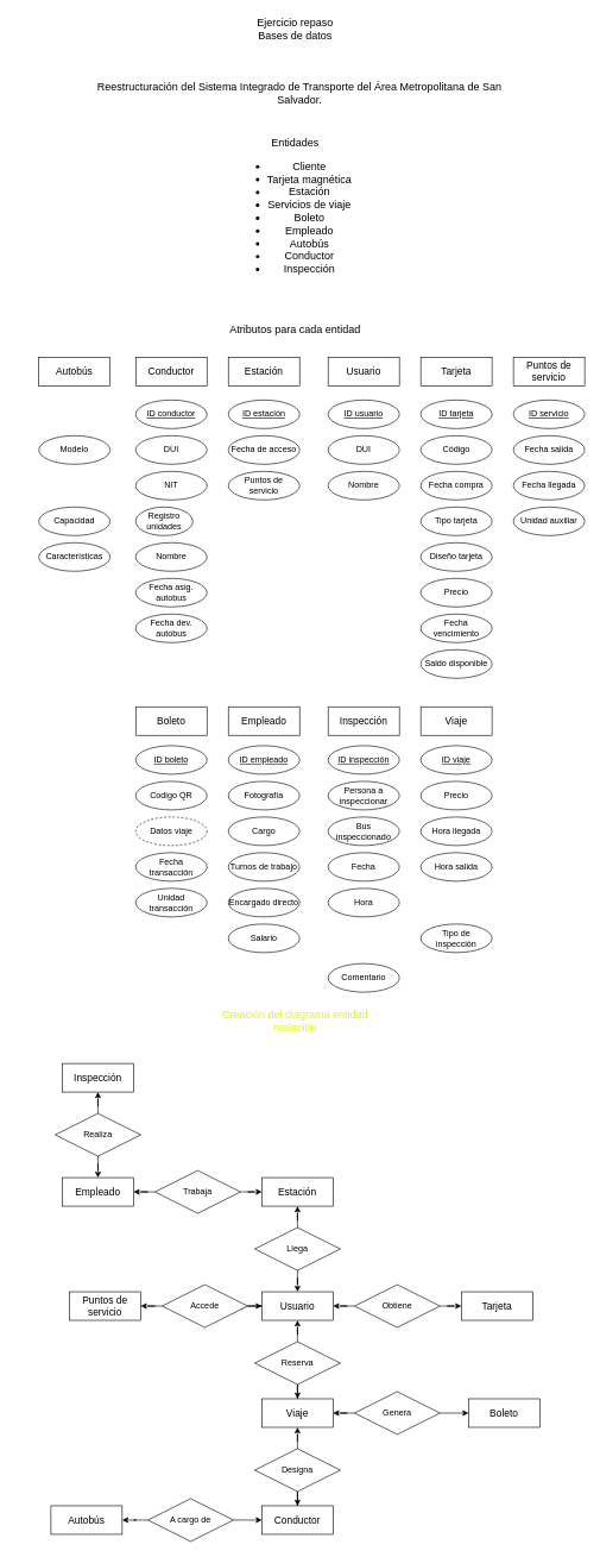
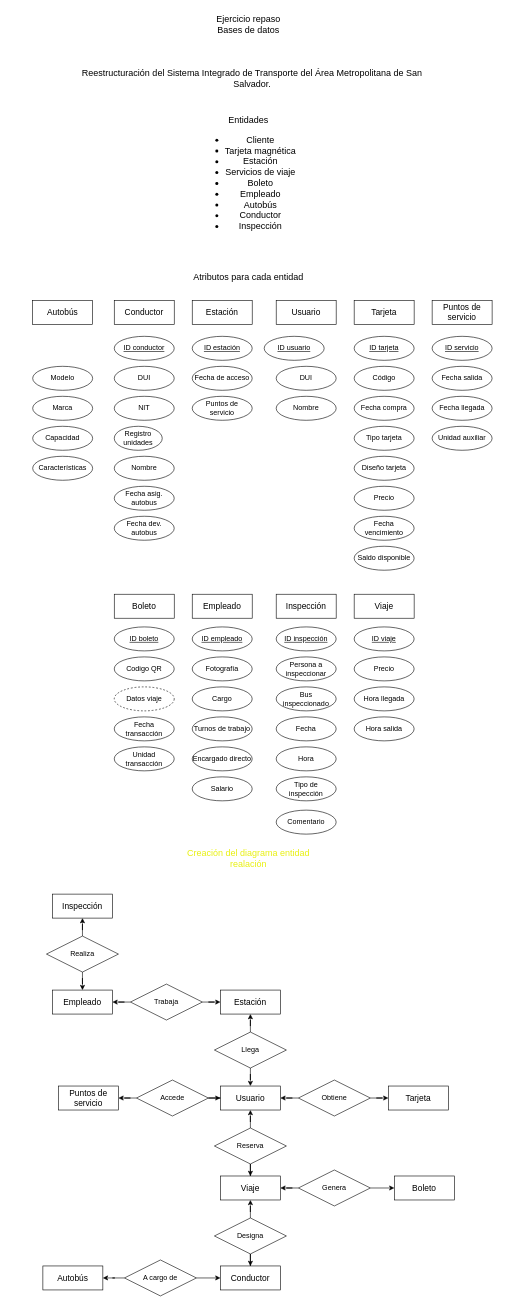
  <mxCell id="0" />
  <mxCell id="1" parent="0" />
  <mxCell id="2" value="Ejercicio repaso&lt;div style=&quot;font-size: 15px;&quot;&gt;Bases de datos&lt;/div&gt;" style="text;html=1;align=center;verticalAlign=middle;whiteSpace=wrap;rounded=0;fontSize=15;" parent="1" vertex="1"><mxGeometry x="304" y="20" width="220" height="40" as="geometry" /></mxCell>
  <mxCell id="3" value="&lt;div&gt;Reestructuración del Sistema Integrado de Transporte del Área Metropolitana de San&lt;br/&gt;Salvador.&lt;br&gt;&lt;/div&gt;" style="text;html=1;align=center;verticalAlign=middle;whiteSpace=wrap;rounded=0;fontSize=15;" parent="1" vertex="1"><mxGeometry x="20" y="110" width="800" height="40" as="geometry" /></mxCell>
  <mxCell id="4" value="Entidades&lt;div&gt;&lt;ul&gt;&lt;li&gt;Cliente&lt;/li&gt;&lt;li&gt;Tarjeta magnética&lt;/li&gt;&lt;li&gt;Estación&lt;/li&gt;&lt;li&gt;Servicios de viaje&lt;/li&gt;&lt;li&gt;Boleto&lt;/li&gt;&lt;li&gt;Empleado&lt;/li&gt;&lt;li&gt;Autobús&lt;/li&gt;&lt;li&gt;Conductor&lt;/li&gt;&lt;li&gt;Inspección&lt;/li&gt;&lt;/ul&gt;&lt;/div&gt;" style="text;html=1;align=center;verticalAlign=middle;whiteSpace=wrap;rounded=0;fontSize=15;" parent="1" vertex="1"><mxGeometry x="304" y="190" width="220" height="210" as="geometry" /></mxCell>
  <mxCell id="5" value="Usuario" style="whiteSpace=wrap;html=1;align=center;fontSize=14;" parent="1" vertex="1"><mxGeometry x="460" y="500" width="100" height="40" as="geometry" /></mxCell>
  <mxCell id="6" value="Tarjeta" style="whiteSpace=wrap;html=1;align=center;fontSize=14;" parent="1" vertex="1"><mxGeometry x="590" y="500" width="100" height="40" as="geometry" /></mxCell>
  <mxCell id="7" value="Estación" style="whiteSpace=wrap;html=1;align=center;fontSize=14;" parent="1" vertex="1"><mxGeometry x="320" y="500" width="100" height="40" as="geometry" /></mxCell>
  <mxCell id="8" value="Puntos de servicio" style="whiteSpace=wrap;html=1;align=center;fontSize=14;" parent="1" vertex="1"><mxGeometry x="720" y="500" width="100" height="40" as="geometry" /></mxCell>
  <mxCell id="9" value="Boleto" style="whiteSpace=wrap;html=1;align=center;fontSize=14;" parent="1" vertex="1"><mxGeometry x="190" y="990" width="100" height="40" as="geometry" /></mxCell>
  <mxCell id="10" value="Empleado" style="whiteSpace=wrap;html=1;align=center;fontSize=14;" parent="1" vertex="1"><mxGeometry x="320" y="990" width="100" height="40" as="geometry" /></mxCell>
  <mxCell id="11" value="Autobús" style="whiteSpace=wrap;html=1;align=center;fontSize=14;" parent="1" vertex="1"><mxGeometry x="54" y="500" width="100" height="40" as="geometry" /></mxCell>
  <mxCell id="12" value="Conductor" style="whiteSpace=wrap;html=1;align=center;fontSize=14;" parent="1" vertex="1"><mxGeometry x="190" y="500" width="100" height="40" as="geometry" /></mxCell>
  <mxCell id="13" value="Inspección" style="whiteSpace=wrap;html=1;align=center;fontSize=14;" parent="1" vertex="1"><mxGeometry x="460" y="990" width="100" height="40" as="geometry" /></mxCell>
  <mxCell id="14" value="Atributos para cada entidad" style="text;html=1;align=center;verticalAlign=middle;whiteSpace=wrap;rounded=0;fontSize=15;" parent="1" vertex="1"><mxGeometry x="304" y="440" width="220" height="40" as="geometry" /></mxCell>
  <mxCell id="15" value="ID conductor" style="ellipse;whiteSpace=wrap;html=1;align=center;fontStyle=4;" parent="1" vertex="1"><mxGeometry x="190" y="560" width="100" height="40" as="geometry" /></mxCell>
  <mxCell id="16" value="ID estación" style="ellipse;whiteSpace=wrap;html=1;align=center;fontStyle=4;" parent="1" vertex="1"><mxGeometry x="320" y="560" width="100" height="40" as="geometry" /></mxCell>
- <mxCell id="17" value="ID usuario" style="ellipse;whiteSpace=wrap;html=1;align=center;fontStyle=4;" parent="1" vertex="1"><mxGeometry x="460" y="560" width="100" height="40" as="geometry" /></mxCell>
+ <mxCell id="17" value="ID usuario" style="ellipse;whiteSpace=wrap;html=1;align=center;fontStyle=4;" parent="1" vertex="1"><mxGeometry x="440" y="560" width="100" height="40" as="geometry" /></mxCell>
  <mxCell id="18" value="ID tarjeta" style="ellipse;whiteSpace=wrap;html=1;align=center;fontStyle=4;" parent="1" vertex="1"><mxGeometry x="590" y="560" width="100" height="40" as="geometry" /></mxCell>
  <mxCell id="19" value="ID servicio" style="ellipse;whiteSpace=wrap;html=1;align=center;fontStyle=4;" parent="1" vertex="1"><mxGeometry x="720" y="560" width="100" height="40" as="geometry" /></mxCell>
  <mxCell id="20" value="Modelo" style="ellipse;whiteSpace=wrap;html=1;align=center;" parent="1" vertex="1"><mxGeometry x="54" y="610" width="100" height="40" as="geometry" /></mxCell>
+ <mxCell id="21" value="Marca" style="ellipse;whiteSpace=wrap;html=1;align=center;" parent="1" vertex="1"><mxGeometry x="54" y="660" width="100" height="40" as="geometry" /></mxCell>
  <mxCell id="22" value="Capacidad" style="ellipse;whiteSpace=wrap;html=1;align=center;" parent="1" vertex="1"><mxGeometry x="54" y="710" width="100" height="40" as="geometry" /></mxCell>
  <mxCell id="23" value="Características" style="ellipse;whiteSpace=wrap;html=1;align=center;" parent="1" vertex="1"><mxGeometry x="54" y="760" width="100" height="40" as="geometry" /></mxCell>
  <mxCell id="24" value="DUI" style="ellipse;whiteSpace=wrap;html=1;align=center;" parent="1" vertex="1"><mxGeometry x="190" y="610" width="100" height="40" as="geometry" /></mxCell>
  <mxCell id="25" value="NIT" style="ellipse;whiteSpace=wrap;html=1;align=center;" parent="1" vertex="1"><mxGeometry x="190" y="660" width="100" height="40" as="geometry" /></mxCell>
  <mxCell id="26" value="Registro unidades" style="ellipse;whiteSpace=wrap;html=1;align=center;" parent="1" vertex="1"><mxGeometry x="190" y="710" width="80" height="40" as="geometry" /></mxCell>
  <mxCell id="27" value="Nombre" style="ellipse;whiteSpace=wrap;html=1;align=center;" parent="1" vertex="1"><mxGeometry x="190" y="760" width="100" height="40" as="geometry" /></mxCell>
  <mxCell id="28" value="Fecha asig. autobus" style="ellipse;whiteSpace=wrap;html=1;align=center;" parent="1" vertex="1"><mxGeometry x="190" y="810" width="100" height="40" as="geometry" /></mxCell>
  <mxCell id="29" value="Fecha dev. autobus" style="ellipse;whiteSpace=wrap;html=1;align=center;" parent="1" vertex="1"><mxGeometry x="190" y="860" width="100" height="40" as="geometry" /></mxCell>
  <mxCell id="30" value="Fecha de acceso" style="ellipse;whiteSpace=wrap;html=1;align=center;" parent="1" vertex="1"><mxGeometry x="320" y="610" width="100" height="40" as="geometry" /></mxCell>
  <mxCell id="31" value="Puntos de servicio" style="ellipse;whiteSpace=wrap;html=1;align=center;" parent="1" vertex="1"><mxGeometry x="320" y="660" width="100" height="40" as="geometry" /></mxCell>
  <mxCell id="32" value="Precio" style="ellipse;whiteSpace=wrap;html=1;align=center;" parent="1" vertex="1"><mxGeometry x="590" y="1094.5" width="100" height="40" as="geometry" /></mxCell>
  <mxCell id="33" value="Hora llegada" style="ellipse;whiteSpace=wrap;html=1;align=center;" parent="1" vertex="1"><mxGeometry x="590" y="1144.5" width="100" height="40" as="geometry" /></mxCell>
  <mxCell id="34" value="Hora salida" style="ellipse;whiteSpace=wrap;html=1;align=center;" parent="1" vertex="1"><mxGeometry x="590" y="1194.5" width="100" height="40" as="geometry" /></mxCell>
  <mxCell id="35" value="ID boleto" style="ellipse;whiteSpace=wrap;html=1;align=center;fontStyle=4;" parent="1" vertex="1"><mxGeometry x="190" y="1044.5" width="100" height="40" as="geometry" /></mxCell>
  <mxCell id="36" value="Codigo QR" style="ellipse;whiteSpace=wrap;html=1;align=center;" parent="1" vertex="1"><mxGeometry x="190" y="1094.5" width="100" height="40" as="geometry" /></mxCell>
  <mxCell id="37" value="Datos viaje" style="ellipse;whiteSpace=wrap;html=1;align=center;dashed=1;" parent="1" vertex="1"><mxGeometry x="190" y="1144.5" width="100" height="40" as="geometry" /></mxCell>
  <mxCell id="38" value="Fecha transacción" style="ellipse;whiteSpace=wrap;html=1;align=center;" parent="1" vertex="1"><mxGeometry x="190" y="1194.5" width="100" height="40" as="geometry" /></mxCell>
  <mxCell id="39" value="Unidad transacción" style="ellipse;whiteSpace=wrap;html=1;align=center;" parent="1" vertex="1"><mxGeometry x="190" y="1244.5" width="100" height="40" as="geometry" /></mxCell>
  <mxCell id="40" value="ID empleado" style="ellipse;whiteSpace=wrap;html=1;align=center;fontStyle=4;" parent="1" vertex="1"><mxGeometry x="320" y="1044.5" width="100" height="40" as="geometry" /></mxCell>
  <mxCell id="41" value="Fotografía" style="ellipse;whiteSpace=wrap;html=1;align=center;" parent="1" vertex="1"><mxGeometry x="320" y="1094.5" width="100" height="40" as="geometry" /></mxCell>
  <mxCell id="42" value="Cargo" style="ellipse;whiteSpace=wrap;html=1;align=center;" parent="1" vertex="1"><mxGeometry x="320" y="1144.5" width="100" height="40" as="geometry" /></mxCell>
  <mxCell id="43" value="Turnos de trabajo" style="ellipse;whiteSpace=wrap;html=1;align=center;" parent="1" vertex="1"><mxGeometry x="320" y="1194.5" width="100" height="40" as="geometry" /></mxCell>
  <mxCell id="44" value="Encargado directo" style="ellipse;whiteSpace=wrap;html=1;align=center;" parent="1" vertex="1"><mxGeometry x="320" y="1244.5" width="100" height="40" as="geometry" /></mxCell>
  <mxCell id="45" value="Salario" style="ellipse;whiteSpace=wrap;html=1;align=center;" parent="1" vertex="1"><mxGeometry x="320" y="1294.5" width="100" height="40" as="geometry" /></mxCell>
  <mxCell id="46" value="DUI" style="ellipse;whiteSpace=wrap;html=1;align=center;" parent="1" vertex="1"><mxGeometry x="460" y="610" width="100" height="40" as="geometry" /></mxCell>
  <mxCell id="47" value="Código" style="ellipse;whiteSpace=wrap;html=1;align=center;" parent="1" vertex="1"><mxGeometry x="590" y="610" width="100" height="40" as="geometry" /></mxCell>
  <mxCell id="48" value="Nombre" style="ellipse;whiteSpace=wrap;html=1;align=center;" parent="1" vertex="1"><mxGeometry x="460" y="660" width="100" height="40" as="geometry" /></mxCell>
  <mxCell id="49" value="Fecha compra" style="ellipse;whiteSpace=wrap;html=1;align=center;" parent="1" vertex="1"><mxGeometry x="590" y="660" width="100" height="40" as="geometry" /></mxCell>
  <mxCell id="50" value="Tipo tarjeta" style="ellipse;whiteSpace=wrap;html=1;align=center;" parent="1" vertex="1"><mxGeometry x="590" y="710" width="100" height="40" as="geometry" /></mxCell>
  <mxCell id="51" value="Diseño tarjeta" style="ellipse;whiteSpace=wrap;html=1;align=center;" parent="1" vertex="1"><mxGeometry x="590" y="760" width="100" height="40" as="geometry" /></mxCell>
  <mxCell id="52" value="Precio" style="ellipse;whiteSpace=wrap;html=1;align=center;" parent="1" vertex="1"><mxGeometry x="590" y="810" width="100" height="40" as="geometry" /></mxCell>
  <mxCell id="53" value="Fecha vencimiento" style="ellipse;whiteSpace=wrap;html=1;align=center;" parent="1" vertex="1"><mxGeometry x="590" y="860" width="100" height="40" as="geometry" /></mxCell>
  <mxCell id="54" value="Saldo disponible" style="ellipse;whiteSpace=wrap;html=1;align=center;" parent="1" vertex="1"><mxGeometry x="590" y="910" width="100" height="40" as="geometry" /></mxCell>
  <mxCell id="55" value="ID inspección" style="ellipse;whiteSpace=wrap;html=1;align=center;fontStyle=4;" parent="1" vertex="1"><mxGeometry x="460" y="1044.5" width="100" height="40" as="geometry" /></mxCell>
  <mxCell id="56" value="Persona a inspeccionar" style="ellipse;whiteSpace=wrap;html=1;align=center;" parent="1" vertex="1"><mxGeometry x="460" y="1094.5" width="100" height="40" as="geometry" /></mxCell>
  <mxCell id="57" value="Bus inspeccionado" style="ellipse;whiteSpace=wrap;html=1;align=center;" parent="1" vertex="1"><mxGeometry x="460" y="1144.5" width="100" height="40" as="geometry" /></mxCell>
  <mxCell id="58" value="Fecha" style="ellipse;whiteSpace=wrap;html=1;align=center;" parent="1" vertex="1"><mxGeometry x="460" y="1194.5" width="100" height="40" as="geometry" /></mxCell>
  <mxCell id="59" value="Hora" style="ellipse;whiteSpace=wrap;html=1;align=center;" parent="1" vertex="1"><mxGeometry x="460" y="1244.5" width="100" height="40" as="geometry" /></mxCell>
- <mxCell id="60" value="Tipo de inspección" style="ellipse;whiteSpace=wrap;html=1;align=center;" parent="1" vertex="1"><mxGeometry x="590" y="1294.5" width="100" height="40" as="geometry" /></mxCell>
+ <mxCell id="60" value="Tipo de inspección" style="ellipse;whiteSpace=wrap;html=1;align=center;" parent="1" vertex="1"><mxGeometry x="460" y="1294.5" width="100" height="40" as="geometry" /></mxCell>
  <mxCell id="61" value="Comentario" style="ellipse;whiteSpace=wrap;html=1;align=center;" parent="1" vertex="1"><mxGeometry x="460" y="1350" width="100" height="40" as="geometry" /></mxCell>
  <mxCell id="62" value="Fecha salida" style="ellipse;whiteSpace=wrap;html=1;align=center;" parent="1" vertex="1"><mxGeometry x="720" y="610" width="100" height="40" as="geometry" /></mxCell>
  <mxCell id="63" value="Fecha llegada" style="ellipse;whiteSpace=wrap;html=1;align=center;" parent="1" vertex="1"><mxGeometry x="720" y="660" width="100" height="40" as="geometry" /></mxCell>
  <mxCell id="64" value="Unidad auxiliar" style="ellipse;whiteSpace=wrap;html=1;align=center;" parent="1" vertex="1"><mxGeometry x="720" y="710" width="100" height="40" as="geometry" /></mxCell>
  <mxCell id="65" value="Viaje" style="whiteSpace=wrap;html=1;align=center;fontSize=14;" parent="1" vertex="1"><mxGeometry x="590" y="990" width="100" height="40" as="geometry" /></mxCell>
  <mxCell id="66" value="ID viaje" style="ellipse;whiteSpace=wrap;html=1;align=center;fontStyle=4;" parent="1" vertex="1"><mxGeometry x="590" y="1044.5" width="100" height="40" as="geometry" /></mxCell>
  <mxCell id="67" value="Creación del diagrama entidad realación" style="text;html=1;align=center;verticalAlign=middle;whiteSpace=wrap;rounded=0;fontSize=15;fontColor=#E8F00E;" parent="1" vertex="1"><mxGeometry x="304" y="1410" width="220" height="40" as="geometry" /></mxCell>
  <mxCell id="68" value="Usuario" style="whiteSpace=wrap;html=1;align=center;fontSize=14;" parent="1" vertex="1"><mxGeometry x="367" y="1810" width="100" height="40" as="geometry" /></mxCell>
  <mxCell id="69" value="Tarjeta" style="whiteSpace=wrap;html=1;align=center;fontSize=14;" parent="1" vertex="1"><mxGeometry x="647" y="1810" width="100" height="40" as="geometry" /></mxCell>
  <mxCell id="70" value="Estación" style="whiteSpace=wrap;html=1;align=center;fontSize=14;" parent="1" vertex="1"><mxGeometry x="367" y="1650" width="100" height="40" as="geometry" /></mxCell>
  <mxCell id="71" value="Puntos de servicio" style="whiteSpace=wrap;html=1;align=center;fontSize=14;" parent="1" vertex="1"><mxGeometry x="97" y="1810" width="100" height="40" as="geometry" /></mxCell>
  <mxCell id="72" value="Autobús" style="whiteSpace=wrap;html=1;align=center;fontSize=14;" parent="1" vertex="1"><mxGeometry x="71" y="2110" width="100" height="40" as="geometry" /></mxCell>
  <mxCell id="73" value="Conductor" style="whiteSpace=wrap;html=1;align=center;fontSize=14;" parent="1" vertex="1"><mxGeometry x="367" y="2110" width="100" height="40" as="geometry" /></mxCell>
  <mxCell id="74" value="Boleto" style="whiteSpace=wrap;html=1;align=center;fontSize=14;" parent="1" vertex="1"><mxGeometry x="657" y="1960" width="100" height="40" as="geometry" /></mxCell>
  <mxCell id="75" value="Empleado" style="whiteSpace=wrap;html=1;align=center;fontSize=14;" parent="1" vertex="1"><mxGeometry x="87" y="1650" width="100" height="40" as="geometry" /></mxCell>
  <mxCell id="76" value="Inspección" style="whiteSpace=wrap;html=1;align=center;fontSize=14;" parent="1" vertex="1"><mxGeometry x="87" y="1490" width="100" height="40" as="geometry" /></mxCell>
  <mxCell id="77" value="Viaje" style="whiteSpace=wrap;html=1;align=center;fontSize=14;" parent="1" vertex="1"><mxGeometry x="367" y="1960" width="100" height="40" as="geometry" /></mxCell>
  <mxCell id="78" style="edgeStyle=orthogonalEdgeStyle;rounded=0;orthogonalLoop=1;jettySize=auto;html=1;entryX=0.5;entryY=1;entryDx=0;entryDy=0;" parent="1" source="80" target="68" edge="1"><mxGeometry relative="1" as="geometry" /></mxCell>
  <mxCell id="79" style="edgeStyle=orthogonalEdgeStyle;rounded=0;orthogonalLoop=1;jettySize=auto;html=1;" parent="1" source="80" target="77" edge="1"><mxGeometry relative="1" as="geometry" /></mxCell>
  <mxCell id="80" value="Reserva" style="shape=rhombus;perimeter=rhombusPerimeter;whiteSpace=wrap;html=1;align=center;" parent="1" vertex="1"><mxGeometry x="357" y="1880" width="120" height="60" as="geometry" /></mxCell>
  <mxCell id="81" style="edgeStyle=orthogonalEdgeStyle;rounded=0;orthogonalLoop=1;jettySize=auto;html=1;" parent="1" source="83" target="68" edge="1"><mxGeometry relative="1" as="geometry" /></mxCell>
  <mxCell id="82" style="edgeStyle=orthogonalEdgeStyle;rounded=0;orthogonalLoop=1;jettySize=auto;html=1;entryX=0;entryY=0.5;entryDx=0;entryDy=0;" parent="1" source="83" target="69" edge="1"><mxGeometry relative="1" as="geometry" /></mxCell>
  <mxCell id="83" value="Obtiene" style="shape=rhombus;perimeter=rhombusPerimeter;whiteSpace=wrap;html=1;align=center;" parent="1" vertex="1"><mxGeometry x="497" y="1800" width="120" height="60" as="geometry" /></mxCell>
  <mxCell id="84" style="edgeStyle=orthogonalEdgeStyle;rounded=0;orthogonalLoop=1;jettySize=auto;html=1;" parent="1" source="86" target="68" edge="1"><mxGeometry relative="1" as="geometry" /></mxCell>
  <mxCell id="85" style="edgeStyle=orthogonalEdgeStyle;rounded=0;orthogonalLoop=1;jettySize=auto;html=1;entryX=1;entryY=0.5;entryDx=0;entryDy=0;" parent="1" source="86" target="71" edge="1"><mxGeometry relative="1" as="geometry" /></mxCell>
  <mxCell id="86" value="Accede" style="shape=rhombus;perimeter=rhombusPerimeter;whiteSpace=wrap;html=1;align=center;" parent="1" vertex="1"><mxGeometry x="227" y="1800" width="120" height="60" as="geometry" /></mxCell>
  <mxCell id="87" style="edgeStyle=orthogonalEdgeStyle;rounded=0;orthogonalLoop=1;jettySize=auto;html=1;" parent="1" source="89" target="73" edge="1"><mxGeometry relative="1" as="geometry" /></mxCell>
  <mxCell id="88" style="edgeStyle=orthogonalEdgeStyle;rounded=0;orthogonalLoop=1;jettySize=auto;html=1;entryX=0.5;entryY=1;entryDx=0;entryDy=0;" parent="1" source="89" target="77" edge="1"><mxGeometry relative="1" as="geometry" /></mxCell>
  <mxCell id="89" value="Designa" style="shape=rhombus;perimeter=rhombusPerimeter;whiteSpace=wrap;html=1;align=center;" parent="1" vertex="1"><mxGeometry x="357" y="2030" width="120" height="60" as="geometry" /></mxCell>
  <mxCell id="90" style="edgeStyle=orthogonalEdgeStyle;rounded=0;orthogonalLoop=1;jettySize=auto;html=1;" parent="1" source="92" target="73" edge="1"><mxGeometry relative="1" as="geometry" /></mxCell>
  <mxCell id="91" style="edgeStyle=orthogonalEdgeStyle;rounded=0;orthogonalLoop=1;jettySize=auto;html=1;" parent="1" source="92" target="72" edge="1"><mxGeometry relative="1" as="geometry" /></mxCell>
  <mxCell id="92" value="A cargo de" style="shape=rhombus;perimeter=rhombusPerimeter;whiteSpace=wrap;html=1;align=center;" parent="1" vertex="1"><mxGeometry x="207" y="2100" width="120" height="60" as="geometry" /></mxCell>
  <mxCell id="93" style="edgeStyle=orthogonalEdgeStyle;rounded=0;orthogonalLoop=1;jettySize=auto;html=1;entryX=0;entryY=0.5;entryDx=0;entryDy=0;" parent="1" source="95" target="74" edge="1"><mxGeometry relative="1" as="geometry" /></mxCell>
  <mxCell id="94" style="edgeStyle=orthogonalEdgeStyle;rounded=0;orthogonalLoop=1;jettySize=auto;html=1;" parent="1" source="95" target="77" edge="1"><mxGeometry relative="1" as="geometry" /></mxCell>
  <mxCell id="95" value="Genera" style="shape=rhombus;perimeter=rhombusPerimeter;whiteSpace=wrap;html=1;align=center;" parent="1" vertex="1"><mxGeometry x="497" y="1950" width="120" height="60" as="geometry" /></mxCell>
  <mxCell id="96" style="edgeStyle=orthogonalEdgeStyle;rounded=0;orthogonalLoop=1;jettySize=auto;html=1;entryX=0.5;entryY=1;entryDx=0;entryDy=0;" parent="1" source="98" target="70" edge="1"><mxGeometry relative="1" as="geometry" /></mxCell>
  <mxCell id="97" style="edgeStyle=orthogonalEdgeStyle;rounded=0;orthogonalLoop=1;jettySize=auto;html=1;" parent="1" source="98" target="68" edge="1"><mxGeometry relative="1" as="geometry" /></mxCell>
  <mxCell id="98" value="Llega" style="shape=rhombus;perimeter=rhombusPerimeter;whiteSpace=wrap;html=1;align=center;" parent="1" vertex="1"><mxGeometry x="357" y="1720" width="120" height="60" as="geometry" /></mxCell>
  <mxCell id="99" style="edgeStyle=orthogonalEdgeStyle;rounded=0;orthogonalLoop=1;jettySize=auto;html=1;" parent="1" source="101" target="70" edge="1"><mxGeometry relative="1" as="geometry" /></mxCell>
  <mxCell id="100" style="edgeStyle=orthogonalEdgeStyle;rounded=0;orthogonalLoop=1;jettySize=auto;html=1;entryX=1;entryY=0.5;entryDx=0;entryDy=0;" parent="1" source="101" target="75" edge="1"><mxGeometry relative="1" as="geometry" /></mxCell>
  <mxCell id="101" value="Trabaja" style="shape=rhombus;perimeter=rhombusPerimeter;whiteSpace=wrap;html=1;align=center;" parent="1" vertex="1"><mxGeometry x="217" y="1640" width="120" height="60" as="geometry" /></mxCell>
  <mxCell id="102" style="edgeStyle=orthogonalEdgeStyle;rounded=0;orthogonalLoop=1;jettySize=auto;html=1;" parent="1" source="104" target="76" edge="1"><mxGeometry relative="1" as="geometry" /></mxCell>
  <mxCell id="103" style="edgeStyle=orthogonalEdgeStyle;rounded=0;orthogonalLoop=1;jettySize=auto;html=1;entryX=0.5;entryY=0;entryDx=0;entryDy=0;" parent="1" source="104" target="75" edge="1"><mxGeometry relative="1" as="geometry" /></mxCell>
  <mxCell id="104" value="Realiza" style="shape=rhombus;perimeter=rhombusPerimeter;whiteSpace=wrap;html=1;align=center;" parent="1" vertex="1"><mxGeometry x="77" y="1560" width="120" height="60" as="geometry" /></mxCell>
